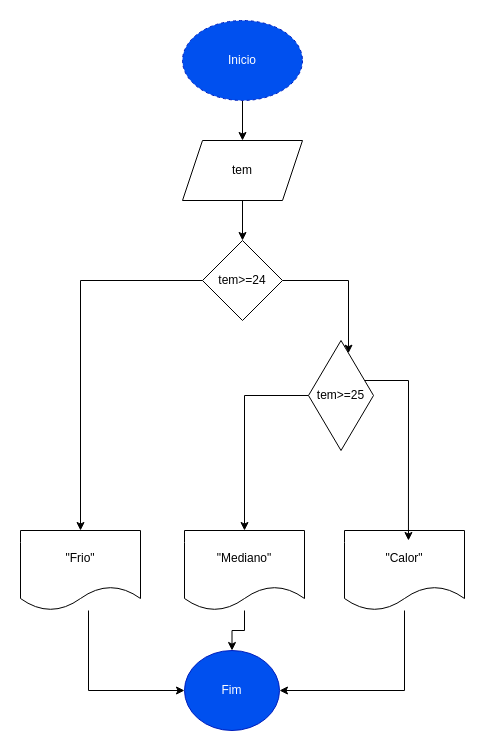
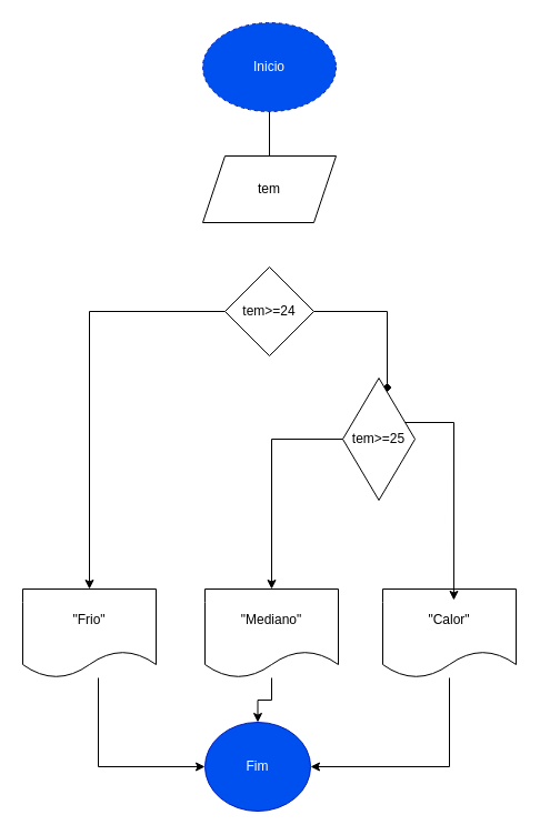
  <mxCell id="0" />
  <mxCell id="1" parent="0" />
- <mxCell id="2" value="" style="edgeStyle=orthogonalEdgeStyle;rounded=0;orthogonalLoop=1;jettySize=auto;html=1;" edge="1" parent="1" source="3" target="5"><mxGeometry relative="1" as="geometry" /></mxCell>
+ <mxCell id="2" value="" style="edgeStyle=orthogonalEdgeStyle;rounded=0;orthogonalLoop=1;jettySize=auto;html=1;endArrow=none;" edge="1" parent="1" source="3" target="5"><mxGeometry relative="1" as="geometry" /></mxCell>
  <mxCell id="3" value="Inicio" style="ellipse;whiteSpace=wrap;html=1;fillColor=#0050ef;fontColor=#ffffff;strokeColor=#001DBC;dashed=1;" vertex="1" parent="1"><mxGeometry x="182" y="20" width="120" height="80" as="geometry" /></mxCell>
- <mxCell id="4" value="" style="edgeStyle=orthogonalEdgeStyle;rounded=0;orthogonalLoop=1;jettySize=auto;html=1;" edge="1" parent="1" source="5" target="9"><mxGeometry relative="1" as="geometry" /></mxCell>
  <mxCell id="5" value="tem" style="shape=parallelogram;perimeter=parallelogramPerimeter;whiteSpace=wrap;html=1;fixedSize=1;" vertex="1" parent="1"><mxGeometry x="182" y="140" width="120" height="60" as="geometry" /></mxCell>
  <mxCell id="6" value="" style="edgeStyle=orthogonalEdgeStyle;rounded=0;orthogonalLoop=1;jettySize=auto;html=1;" edge="1" parent="1" target="9"><mxGeometry relative="1" as="geometry"><mxPoint x="242" y="300" as="sourcePoint" /></mxGeometry></mxCell>
  <mxCell id="7" style="edgeStyle=orthogonalEdgeStyle;rounded=0;orthogonalLoop=1;jettySize=auto;html=1;entryX=0.5;entryY=0;entryDx=0;entryDy=0;" edge="1" parent="1" source="9" target="13"><mxGeometry relative="1" as="geometry" /></mxCell>
- <mxCell id="8" value="" style="edgeStyle=orthogonalEdgeStyle;rounded=0;orthogonalLoop=1;jettySize=auto;html=1;" edge="1" parent="1" source="9" target="19"><mxGeometry relative="1" as="geometry"><Array as="points"><mxPoint x="348" y="280" /></Array></mxGeometry></mxCell>
+ <mxCell id="8" value="" style="edgeStyle=orthogonalEdgeStyle;rounded=0;orthogonalLoop=1;jettySize=auto;html=1;endArrow=diamond;" edge="1" parent="1" source="9" target="19"><mxGeometry relative="1" as="geometry"><Array as="points"><mxPoint x="348" y="280" /></Array></mxGeometry></mxCell>
  <mxCell id="9" value="tem&amp;gt;=24" style="rhombus;whiteSpace=wrap;html=1;" vertex="1" parent="1"><mxGeometry x="202" y="240" width="80" height="80" as="geometry" /></mxCell>
  <mxCell id="10" value="" style="edgeStyle=orthogonalEdgeStyle;rounded=0;orthogonalLoop=1;jettySize=auto;html=1;" edge="1" parent="1" source="11" target="14"><mxGeometry relative="1" as="geometry"><Array as="points"><mxPoint x="404" y="690" /></Array></mxGeometry></mxCell>
  <mxCell id="11" value="&quot;Calor&quot;" style="shape=document;whiteSpace=wrap;html=1;boundedLbl=1;" vertex="1" parent="1"><mxGeometry x="344" y="530" width="120" height="80" as="geometry" /></mxCell>
  <mxCell id="12" value="" style="edgeStyle=orthogonalEdgeStyle;rounded=0;orthogonalLoop=1;jettySize=auto;html=1;" edge="1" parent="1" source="13" target="14"><mxGeometry relative="1" as="geometry"><Array as="points"><mxPoint x="88" y="690" /></Array></mxGeometry></mxCell>
  <mxCell id="13" value="&quot;Frio&quot;" style="shape=document;whiteSpace=wrap;html=1;boundedLbl=1;" vertex="1" parent="1"><mxGeometry x="20" y="530" width="120" height="80" as="geometry" /></mxCell>
  <mxCell id="14" value="Fim" style="ellipse;whiteSpace=wrap;html=1;fillColor=#0050ef;fontColor=#ffffff;strokeColor=#001DBC;" vertex="1" parent="1"><mxGeometry x="184" y="650" width="95" height="80" as="geometry" /></mxCell>
  <mxCell id="15" value="" style="edgeStyle=orthogonalEdgeStyle;rounded=0;orthogonalLoop=1;jettySize=auto;html=1;" edge="1" parent="1" source="16" target="14"><mxGeometry relative="1" as="geometry" /></mxCell>
  <mxCell id="16" value="&quot;Mediano&quot;" style="shape=document;whiteSpace=wrap;html=1;boundedLbl=1;" vertex="1" parent="1"><mxGeometry x="184" y="530" width="120" height="80" as="geometry" /></mxCell>
  <mxCell id="17" style="edgeStyle=orthogonalEdgeStyle;rounded=0;orthogonalLoop=1;jettySize=auto;html=1;entryX=0.533;entryY=0.125;entryDx=0;entryDy=0;entryPerimeter=0;" edge="1" parent="1" source="19" target="11"><mxGeometry relative="1" as="geometry"><Array as="points"><mxPoint x="408" y="380" /></Array></mxGeometry></mxCell>
  <mxCell id="18" style="edgeStyle=orthogonalEdgeStyle;rounded=0;orthogonalLoop=1;jettySize=auto;html=1;entryX=0.5;entryY=0;entryDx=0;entryDy=0;" edge="1" parent="1" source="19" target="16"><mxGeometry relative="1" as="geometry" /></mxCell>
  <mxCell id="19" value="tem&amp;gt;=25" style="rhombus;whiteSpace=wrap;html=1;" vertex="1" parent="1"><mxGeometry x="308" y="340" width="65" height="110" as="geometry" /></mxCell>
